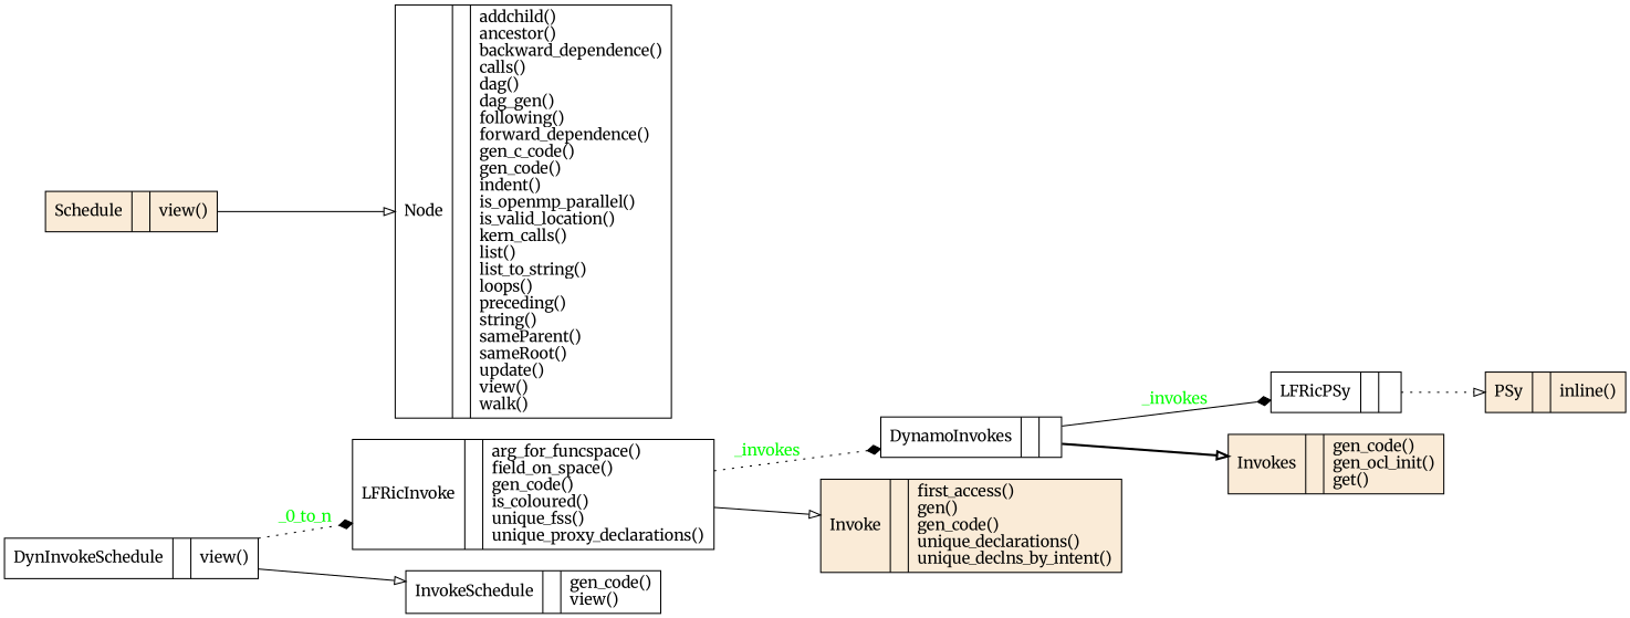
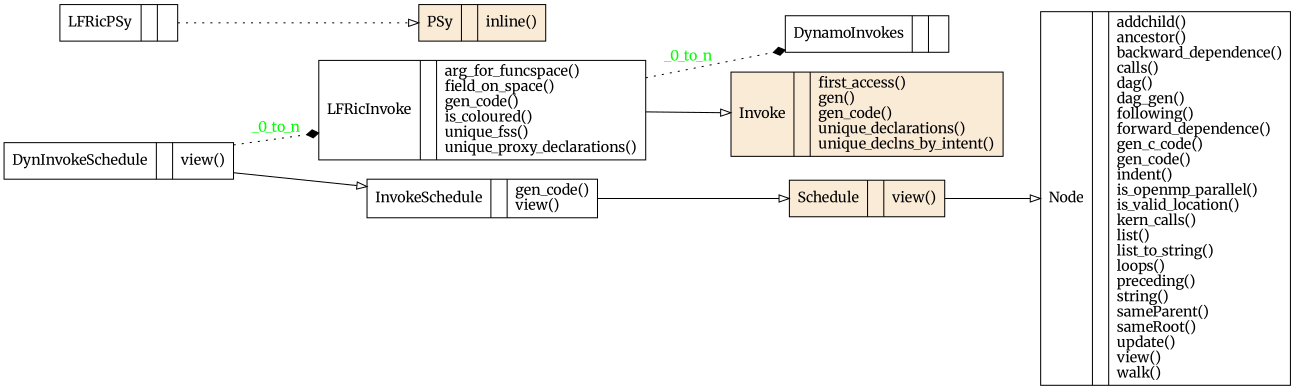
  digraph {
    fontname=Merriweather
    rankdir=LR
    node [fontname=Merriweather shape=record]
    edge [arrowhead=empty arrowtail=none fontname=Merriweather style=solid]
    n1 [label="{LFRicInvoke|\l|arg_for_funcspace()\lfield_on_space()\lgen_code()\lis_coloured()\lunique_fss()\lunique_proxy_declarations()\l}"]
    n2 [label="{DynamoInvokes|\l|}"]
    n3 [fillcolor=antiquewhite label="{Invoke|\l|first_access()\lgen()\lgen_code()\lunique_declarations()\lunique_declns_by_intent()\l}" style=filled]
    n4 [label="{LFRicPSy|\l|}"]
-   n5 [fillcolor=antiquewhite label="{Invokes|\l|gen_code()\lgen_ocl_init()\lget()\l}" style=filled]
    n6 [label="{DynInvokeSchedule|\l|view()\l}"]
    n7 [label="{InvokeSchedule|\l|gen_code()\lview()\l}"]
    n8 [fillcolor=antiquewhite label="{Schedule|\l|view()\l}" style=filled]
    n9 [fillcolor=antiquewhite label="{PSy|\l|inline()\l}" style=filled]
    n10 [label="{Node|\l|addchild()\lancestor()\lbackward_dependence()\lcalls()\ldag()\ldag_gen()\lfollowing()\lforward_dependence()\lgen_c_code()\lgen_code()\lindent()\lis_openmp_parallel()\lis_valid_location()\lkern_calls()\llist()\llist_to_string()\lloops()\lpreceding()\lstring()\lsameParent()\lsameRoot()\lupdate()\lview()\lwalk()\l}"]
-   n1 -> n2 [arrowhead=diamond fontcolor=green label=_invokes style=dotted]
+   n1 -> n2 [arrowhead=diamond fontcolor=green label=_0_to_n style=dotted]
    n1 -> n3
-   n2 -> n4 [arrowhead=diamond fontcolor=green label=_invokes]
-   n2 -> n5 [style=bold]
    n4 -> n9 [style=dotted]
    n6 -> n1 [arrowhead=diamond fontcolor=green label=_0_to_n style=dotted]
    n6 -> n7
+   n7 -> n8
    n8 -> n10
  }
